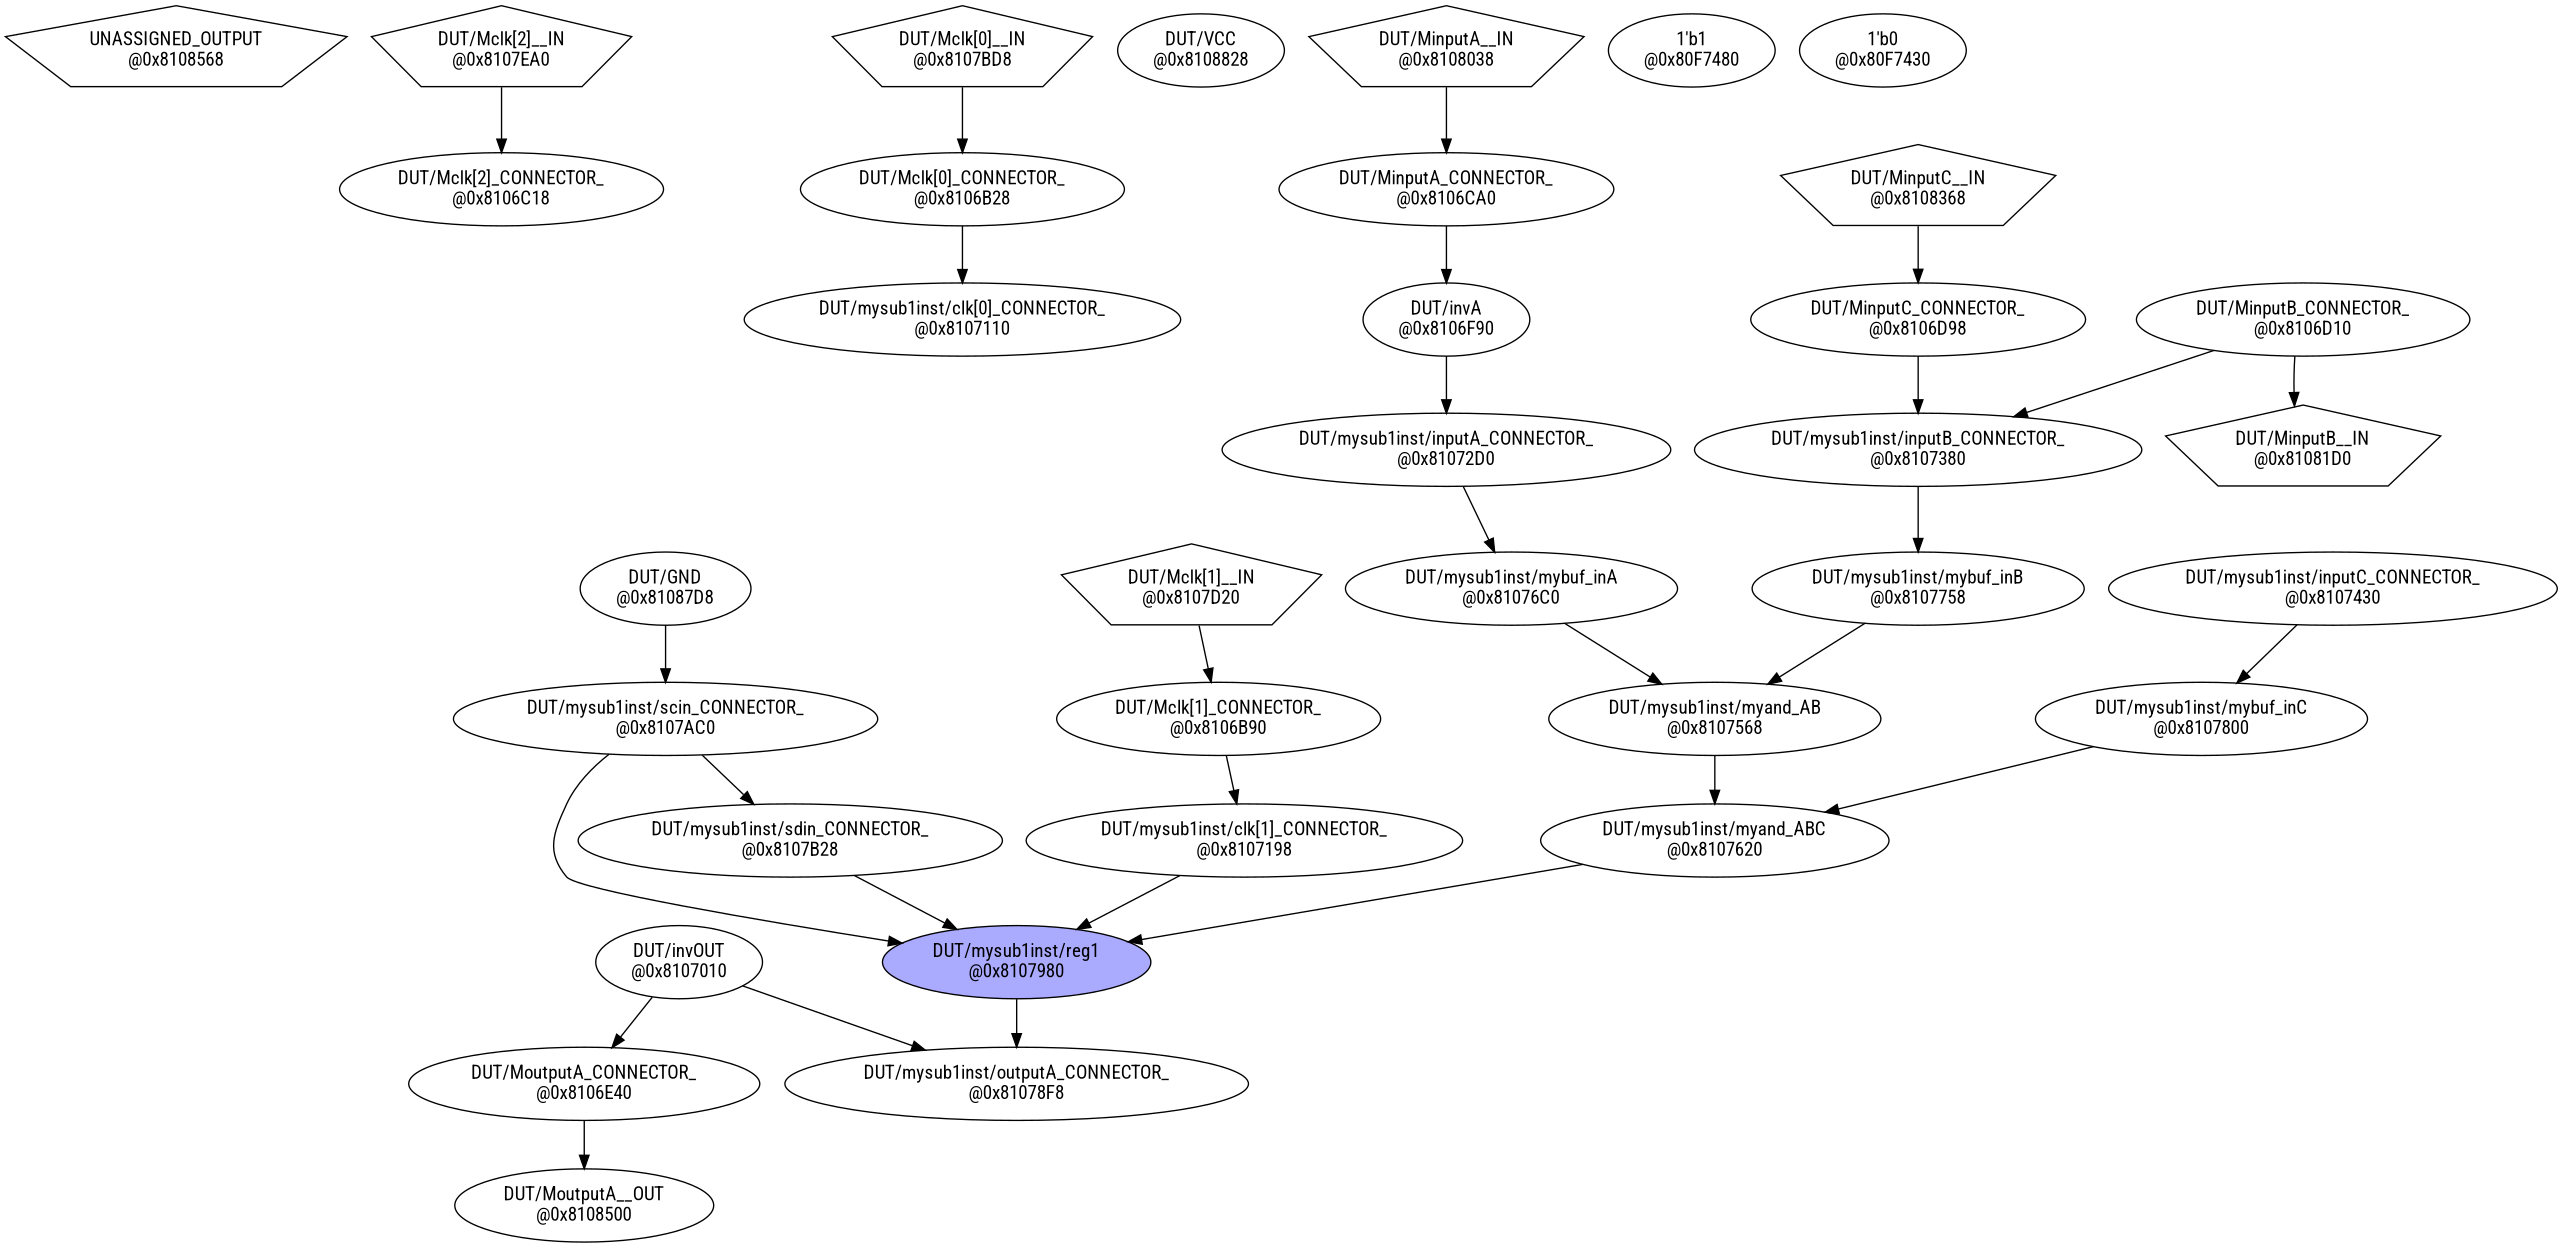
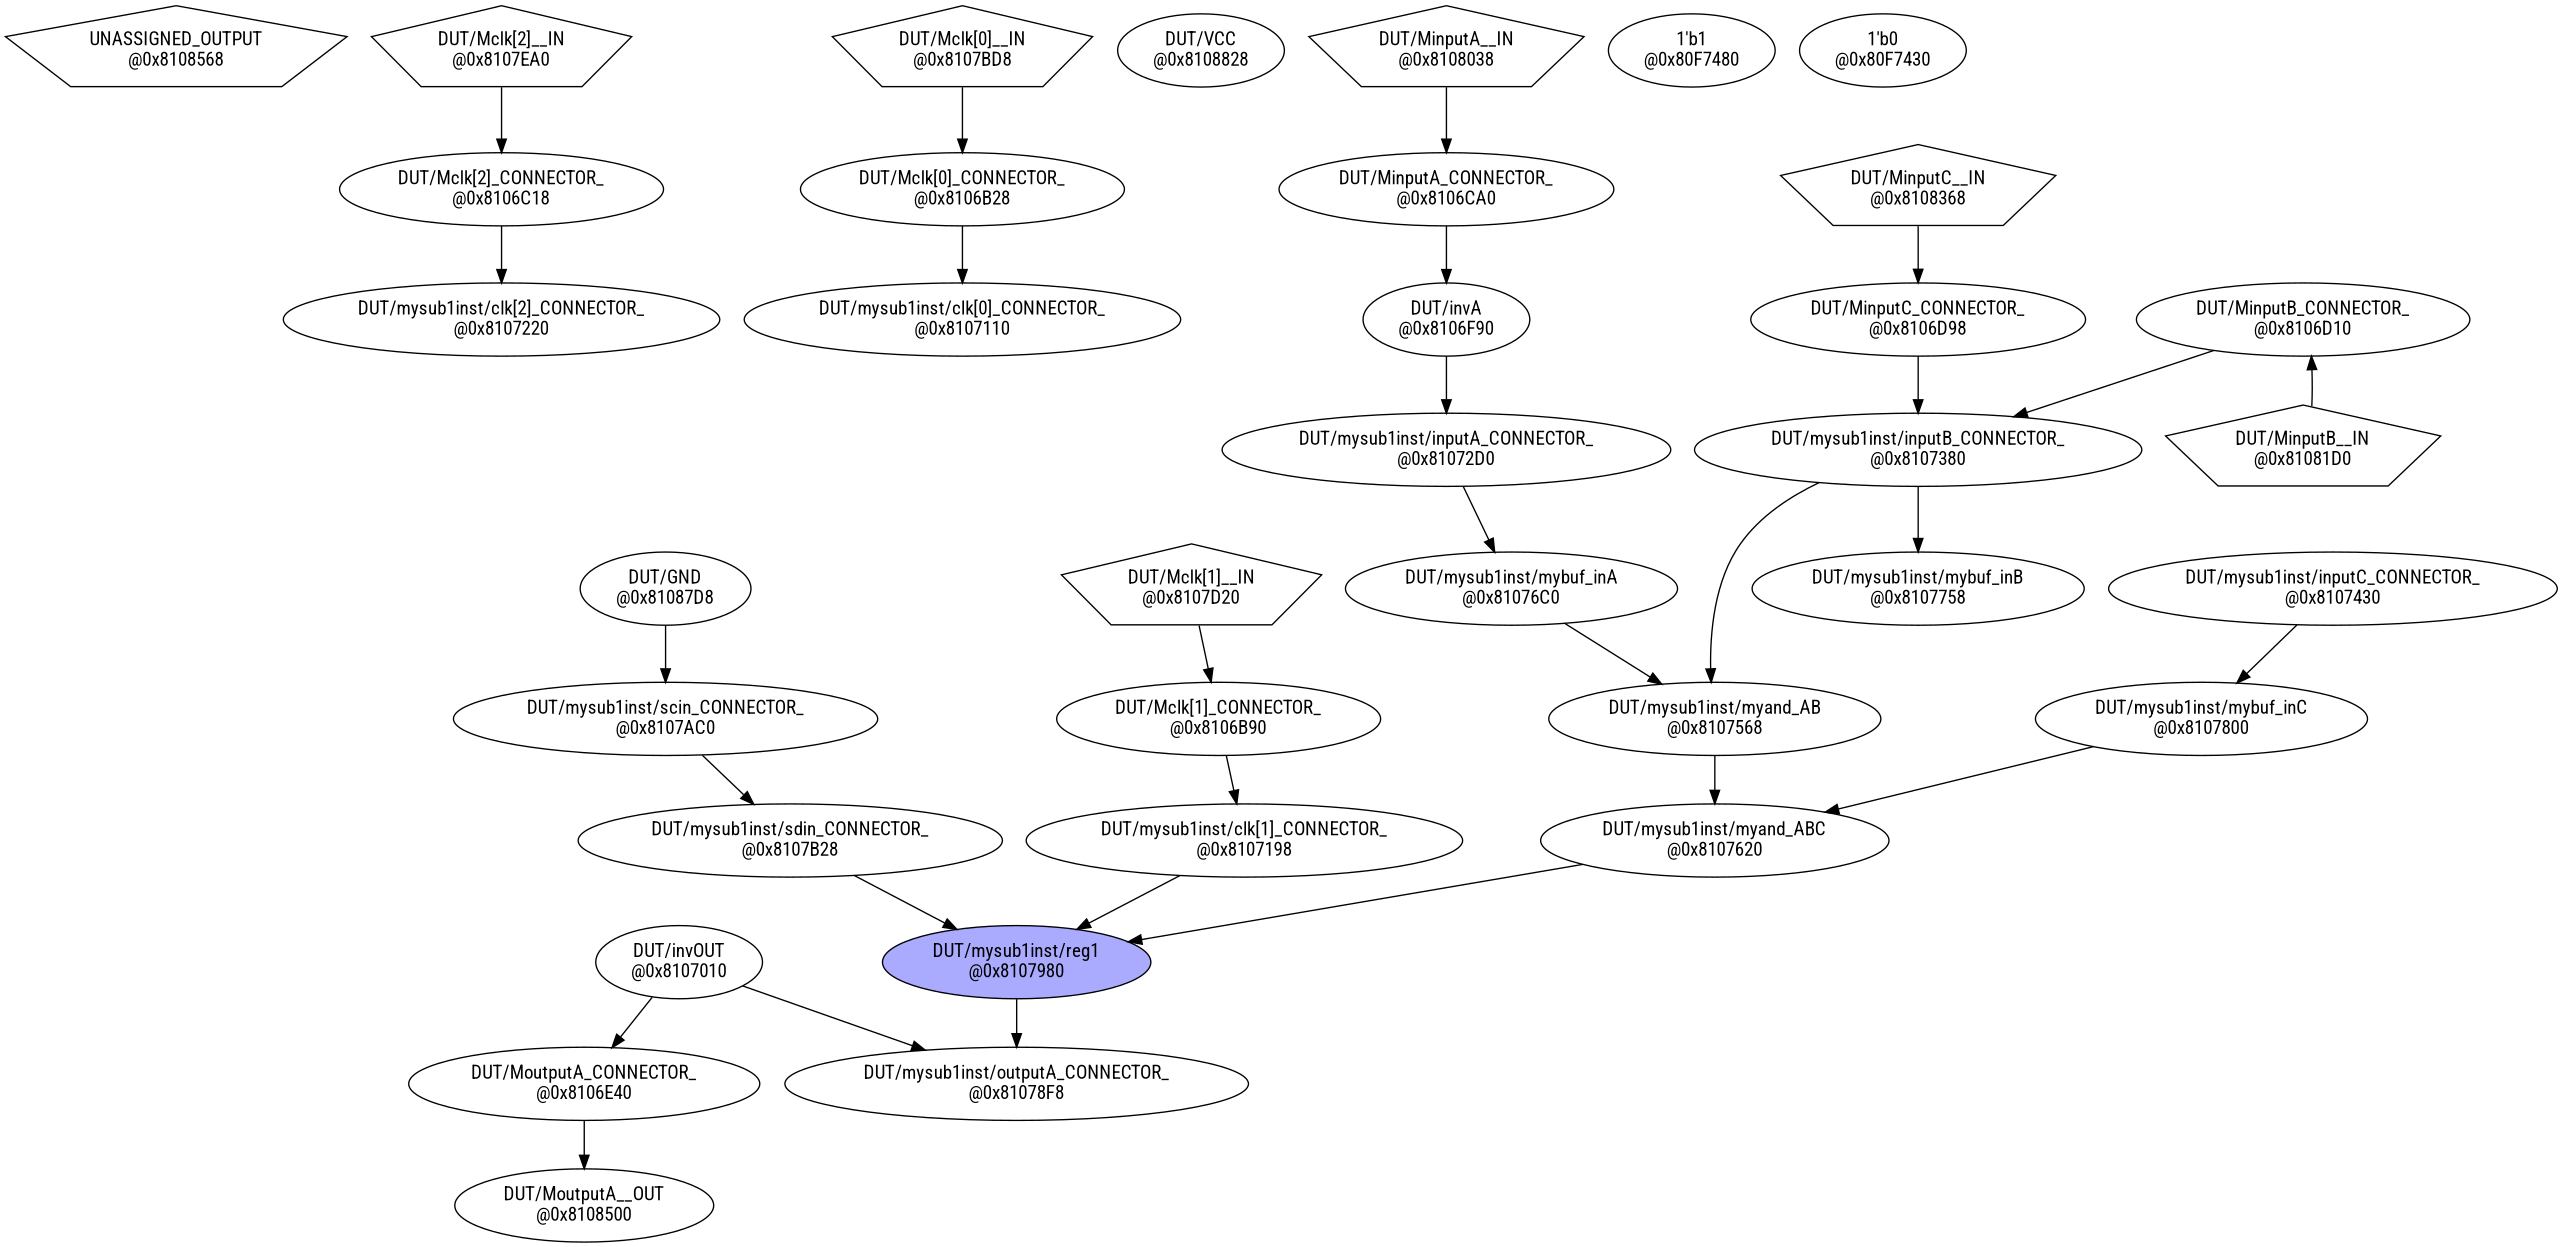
  digraph {
    fontname="Roboto Condensed"
    node [fontname="Roboto Condensed"]
    edge [fontname="Roboto Condensed"]
    "UNASSIGNED_OUTPUT\n@0x8108568" [shape=polygon sides=5]
    "DUT/Mclk[2]_CONNECTOR_\n@0x8106C18"
+   "DUT/mysub1inst/clk[2]_CONNECTOR_\n@0x8107220"
    "DUT/Mclk[2]__IN\n@0x8107EA0" [shape=polygon sides=5]
    "DUT/Mclk[0]_CONNECTOR_\n@0x8106B28"
    "DUT/mysub1inst/clk[0]_CONNECTOR_\n@0x8107110"
    "DUT/Mclk[0]__IN\n@0x8107BD8" [shape=polygon sides=5]
    "DUT/VCC\n@0x8108828"
    "DUT/MoutputA_CONNECTOR_\n@0x8106E40"
    "DUT/MoutputA__OUT\n@0x8108500"
    "DUT/invOUT\n@0x8107010"
    "DUT/mysub1inst/outputA_CONNECTOR_\n@0x81078F8"
    "DUT/mysub1inst/reg1\n@0x8107980" [fillcolor="#AAAAFF" style=filled]
    "DUT/mysub1inst/scin_CONNECTOR_\n@0x8107AC0"
    "DUT/mysub1inst/sdin_CONNECTOR_\n@0x8107B28"
    "DUT/GND\n@0x81087D8"
    "DUT/mysub1inst/clk[1]_CONNECTOR_\n@0x8107198"
    "DUT/Mclk[1]_CONNECTOR_\n@0x8106B90"
    "DUT/Mclk[1]__IN\n@0x8107D20" [shape=polygon sides=5]
    "DUT/mysub1inst/myand_ABC\n@0x8107620"
    "DUT/mysub1inst/myand_AB\n@0x8107568"
    "DUT/mysub1inst/mybuf_inA\n@0x81076C0"
    "DUT/mysub1inst/inputA_CONNECTOR_\n@0x81072D0"
    "DUT/invA\n@0x8106F90"
    "DUT/MinputA_CONNECTOR_\n@0x8106CA0"
    "DUT/MinputA__IN\n@0x8108038" [shape=polygon sides=5]
    "DUT/mysub1inst/mybuf_inB\n@0x8107758"
    "DUT/mysub1inst/inputB_CONNECTOR_\n@0x8107380"
    "DUT/MinputB_CONNECTOR_\n@0x8106D10"
    "DUT/MinputB__IN\n@0x81081D0" [shape=polygon sides=5]
    "DUT/mysub1inst/mybuf_inC\n@0x8107800"
    "DUT/mysub1inst/inputC_CONNECTOR_\n@0x8107430"
    "DUT/MinputC_CONNECTOR_\n@0x8106D98"
    "DUT/MinputC__IN\n@0x8108368" [shape=polygon sides=5]
    "1'b1\n@0x80F7480"
    "1'b0\n@0x80F7430"
+   "DUT/Mclk[2]_CONNECTOR_\n@0x8106C18" -> "DUT/mysub1inst/clk[2]_CONNECTOR_\n@0x8107220"
    "DUT/Mclk[2]__IN\n@0x8107EA0" -> "DUT/Mclk[2]_CONNECTOR_\n@0x8106C18"
    "DUT/Mclk[0]_CONNECTOR_\n@0x8106B28" -> "DUT/mysub1inst/clk[0]_CONNECTOR_\n@0x8107110"
    "DUT/Mclk[0]__IN\n@0x8107BD8" -> "DUT/Mclk[0]_CONNECTOR_\n@0x8106B28"
    "DUT/MoutputA_CONNECTOR_\n@0x8106E40" -> "DUT/MoutputA__OUT\n@0x8108500"
    "DUT/invOUT\n@0x8107010" -> "DUT/MoutputA_CONNECTOR_\n@0x8106E40"
    "DUT/invOUT\n@0x8107010" -> "DUT/mysub1inst/outputA_CONNECTOR_\n@0x81078F8"
    "DUT/mysub1inst/reg1\n@0x8107980" -> "DUT/mysub1inst/outputA_CONNECTOR_\n@0x81078F8"
-   "DUT/mysub1inst/scin_CONNECTOR_\n@0x8107AC0" -> "DUT/mysub1inst/reg1\n@0x8107980"
    "DUT/mysub1inst/scin_CONNECTOR_\n@0x8107AC0" -> "DUT/mysub1inst/sdin_CONNECTOR_\n@0x8107B28"
    "DUT/mysub1inst/sdin_CONNECTOR_\n@0x8107B28" -> "DUT/mysub1inst/reg1\n@0x8107980"
    "DUT/GND\n@0x81087D8" -> "DUT/mysub1inst/scin_CONNECTOR_\n@0x8107AC0"
    "DUT/mysub1inst/clk[1]_CONNECTOR_\n@0x8107198" -> "DUT/mysub1inst/reg1\n@0x8107980"
    "DUT/Mclk[1]_CONNECTOR_\n@0x8106B90" -> "DUT/mysub1inst/clk[1]_CONNECTOR_\n@0x8107198"
    "DUT/Mclk[1]__IN\n@0x8107D20" -> "DUT/Mclk[1]_CONNECTOR_\n@0x8106B90"
    "DUT/mysub1inst/myand_ABC\n@0x8107620" -> "DUT/mysub1inst/reg1\n@0x8107980"
    "DUT/mysub1inst/myand_AB\n@0x8107568" -> "DUT/mysub1inst/myand_ABC\n@0x8107620"
    "DUT/mysub1inst/mybuf_inA\n@0x81076C0" -> "DUT/mysub1inst/myand_AB\n@0x8107568"
    "DUT/mysub1inst/inputA_CONNECTOR_\n@0x81072D0" -> "DUT/mysub1inst/mybuf_inA\n@0x81076C0"
    "DUT/invA\n@0x8106F90" -> "DUT/mysub1inst/inputA_CONNECTOR_\n@0x81072D0"
    "DUT/MinputA_CONNECTOR_\n@0x8106CA0" -> "DUT/invA\n@0x8106F90"
    "DUT/MinputA__IN\n@0x8108038" -> "DUT/MinputA_CONNECTOR_\n@0x8106CA0"
-   "DUT/mysub1inst/mybuf_inB\n@0x8107758" -> "DUT/mysub1inst/myand_AB\n@0x8107568"
+   "DUT/mysub1inst/inputB_CONNECTOR_\n@0x8107380" -> "DUT/mysub1inst/myand_AB\n@0x8107568"
    "DUT/mysub1inst/inputB_CONNECTOR_\n@0x8107380" -> "DUT/mysub1inst/mybuf_inB\n@0x8107758"
    "DUT/MinputB_CONNECTOR_\n@0x8106D10" -> "DUT/mysub1inst/inputB_CONNECTOR_\n@0x8107380"
-   "DUT/MinputB_CONNECTOR_\n@0x8106D10" -> "DUT/MinputB__IN\n@0x81081D0"
+   "DUT/MinputB__IN\n@0x81081D0" -> "DUT/MinputB_CONNECTOR_\n@0x8106D10"
    "DUT/mysub1inst/mybuf_inC\n@0x8107800" -> "DUT/mysub1inst/myand_ABC\n@0x8107620"
    "DUT/mysub1inst/inputC_CONNECTOR_\n@0x8107430" -> "DUT/mysub1inst/mybuf_inC\n@0x8107800"
    "DUT/MinputC_CONNECTOR_\n@0x8106D98" -> "DUT/mysub1inst/inputB_CONNECTOR_\n@0x8107380"
    "DUT/MinputC__IN\n@0x8108368" -> "DUT/MinputC_CONNECTOR_\n@0x8106D98"
  }
